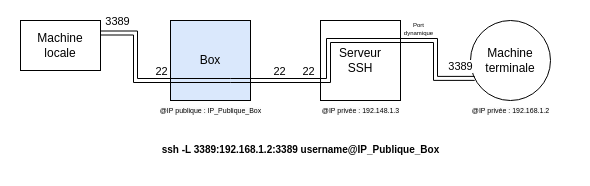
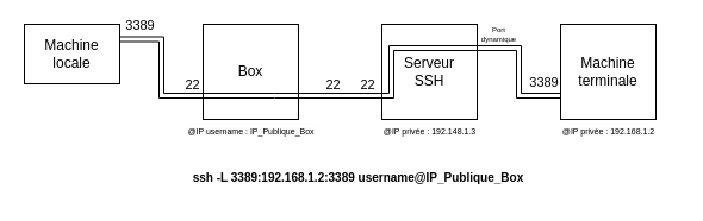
  <mxCell id="0" />
  <mxCell id="1" parent="0" />
  <mxCell id="2" value="Machine locale" style="whiteSpace=wrap;html=1;aspect=fixed;" parent="1" vertex="1"><mxGeometry x="20" y="20" width="80" height="50" as="geometry" /></mxCell>
  <mxCell id="3" style="edgeStyle=orthogonalEdgeStyle;rounded=0;orthogonalLoop=1;jettySize=auto;html=1;entryX=1;entryY=0.25;entryDx=0;entryDy=0;shape=link;exitX=0;exitY=0.75;exitDx=0;exitDy=0;" parent="1" source="14" target="2" edge="1"><mxGeometry relative="1" as="geometry" /></mxCell>
  <mxCell id="4" value="3389" style="edgeLabel;html=1;align=center;verticalAlign=middle;resizable=0;points=[];" parent="3" vertex="1" connectable="0"><mxGeometry x="0.552" y="-1" relative="1" as="geometry"><mxPoint x="-10" y="-11" as="offset" /></mxGeometry></mxCell>
  <mxCell id="5" value="Serveur&lt;div&gt;SSH&lt;/div&gt;" style="whiteSpace=wrap;html=1;aspect=fixed;" parent="1" vertex="1"><mxGeometry x="320" y="20" width="80" height="80" as="geometry" /></mxCell>
- <mxCell id="6" value="Machine terminale" style="ellipse;whiteSpace=wrap;html=1;aspect=fixed;" parent="1" vertex="1"><mxGeometry x="470" y="20" width="80" height="80" as="geometry" /></mxCell>
+ <mxCell id="6" value="Machine terminale" style="whiteSpace=wrap;html=1;aspect=fixed;" parent="1" vertex="1"><mxGeometry x="470" y="20" width="80" height="80" as="geometry" /></mxCell>
  <mxCell id="7" value="ssh -L 3389:192.168.1.2:3389 username@IP_Publique_Box" style="text;align=center;verticalAlign=middle;rounded=0;fontSize=10;fillColor=none;whiteSpace=wrap;fontStyle=1" parent="1" vertex="1"><mxGeometry x="147.5" y="134" width="305" height="30" as="geometry" /></mxCell>
  <mxCell id="8" value="Port&lt;div style=&quot;font-size: 6px;&quot;&gt;dynamique&lt;/div&gt;" style="edgeLabel;html=1;align=center;verticalAlign=middle;resizable=0;points=[];fontSize=6;" parent="1" vertex="1" connectable="0"><mxGeometry x="417" y="28" as="geometry" /></mxCell>
  <mxCell id="9" style="edgeStyle=orthogonalEdgeStyle;rounded=0;orthogonalLoop=1;jettySize=auto;html=1;shape=link;exitX=1;exitY=0.25;exitDx=0;exitDy=0;" parent="1" edge="1"><mxGeometry relative="1" as="geometry"><mxPoint x="408" y="40" as="sourcePoint" /><mxPoint x="320" y="80" as="targetPoint" /><Array as="points"><mxPoint x="328" y="40" /><mxPoint x="328" y="80" /></Array></mxGeometry></mxCell>
  <mxCell id="10" style="edgeStyle=orthogonalEdgeStyle;rounded=0;orthogonalLoop=1;jettySize=auto;html=1;entryX=1;entryY=0.25;entryDx=0;entryDy=0;shape=link;exitX=0;exitY=0.75;exitDx=0;exitDy=0;" parent="1" source="6" target="5" edge="1"><mxGeometry relative="1" as="geometry"><mxPoint x="525" y="120" as="sourcePoint" /><mxPoint x="445" y="80" as="targetPoint" /></mxGeometry></mxCell>
  <mxCell id="11" value="3389" style="edgeLabel;html=1;align=center;verticalAlign=middle;resizable=0;points=[];" parent="10" vertex="1" connectable="0"><mxGeometry x="-0.8" relative="1" as="geometry"><mxPoint x="-4" y="-12" as="offset" /></mxGeometry></mxCell>
  <mxCell id="12" value="" style="edgeStyle=orthogonalEdgeStyle;rounded=0;orthogonalLoop=1;jettySize=auto;html=1;entryX=1;entryY=0.75;entryDx=0;entryDy=0;shape=link;exitX=0;exitY=0.75;exitDx=0;exitDy=0;" parent="1" source="5" target="14" edge="1"><mxGeometry relative="1" as="geometry"><mxPoint x="310" y="80" as="sourcePoint" /><mxPoint x="100" y="40" as="targetPoint" /></mxGeometry></mxCell>
  <mxCell id="13" value="22" style="edgeLabel;html=1;align=center;verticalAlign=middle;resizable=0;points=[];" parent="12" vertex="1" connectable="0"><mxGeometry x="-0.8" relative="1" as="geometry"><mxPoint x="-6" y="-10" as="offset" /></mxGeometry></mxCell>
- <mxCell id="14" value="Box" style="whiteSpace=wrap;html=1;aspect=fixed;fillColor=#dae8fc;" parent="1" vertex="1"><mxGeometry x="170" y="20" width="80" height="80" as="geometry" /></mxCell>
+ <mxCell id="14" value="Box" style="whiteSpace=wrap;html=1;aspect=fixed;" parent="1" vertex="1"><mxGeometry x="170" y="20" width="80" height="80" as="geometry" /></mxCell>
  <mxCell id="15" value="22" style="edgeLabel;html=1;align=center;verticalAlign=middle;resizable=0;points=[];" parent="1" vertex="1" connectable="0"><mxGeometry x="310" y="77" as="geometry"><mxPoint x="-32" y="-7" as="offset" /></mxGeometry></mxCell>
  <mxCell id="16" value="22" style="edgeLabel;html=1;align=center;verticalAlign=middle;resizable=0;points=[];" parent="1" vertex="1" connectable="0"><mxGeometry x="192" y="77" as="geometry"><mxPoint x="-32" y="-7" as="offset" /></mxGeometry></mxCell>
  <mxCell id="17" style="edgeStyle=orthogonalEdgeStyle;rounded=0;orthogonalLoop=1;jettySize=auto;html=1;entryX=1;entryY=0.75;entryDx=0;entryDy=0;shape=link;exitX=0;exitY=0.75;exitDx=0;exitDy=0;" parent="1" source="14" target="14" edge="1"><mxGeometry relative="1" as="geometry"><mxPoint x="200" y="90" as="sourcePoint" /><mxPoint x="110" y="50" as="targetPoint" /><Array as="points"><mxPoint x="230" y="80" /><mxPoint x="230" y="80" /></Array></mxGeometry></mxCell>
  <mxCell id="18" value="&lt;span style=&quot;color: rgb(0, 0, 0); font-family: Helvetica; font-size: 7px; font-style: normal; font-variant-ligatures: normal; font-variant-caps: normal; font-weight: 400; letter-spacing: normal; orphans: 2; text-indent: 0px; text-transform: none; widows: 2; word-spacing: 0px; -webkit-text-stroke-width: 0px; white-space: normal; background-color: rgb(251, 251, 251); text-decoration-thickness: initial; text-decoration-style: initial; text-decoration-color: initial; float: none; display: inline !important;&quot;&gt;@IP privée : 192.148.1.3&lt;/span&gt;" style="text;whiteSpace=wrap;html=1;fontSize=7;align=center;" parent="1" vertex="1"><mxGeometry x="302.5" y="100" width="115" height="20" as="geometry" /></mxCell>
  <mxCell id="19" value="&lt;span style=&quot;color: rgb(0, 0, 0); font-family: Helvetica; font-size: 7px; font-style: normal; font-variant-ligatures: normal; font-variant-caps: normal; font-weight: 400; letter-spacing: normal; orphans: 2; text-indent: 0px; text-transform: none; widows: 2; word-spacing: 0px; -webkit-text-stroke-width: 0px; white-space: normal; background-color: rgb(251, 251, 251); text-decoration-thickness: initial; text-decoration-style: initial; text-decoration-color: initial; float: none; display: inline !important;&quot;&gt;@IP privée : 192.168.1.2&lt;/span&gt;" style="text;whiteSpace=wrap;html=1;fontSize=7;align=center;" parent="1" vertex="1"><mxGeometry x="452.5" y="100" width="115" height="20" as="geometry" /></mxCell>
- <mxCell id="20" value="&lt;span style=&quot;color: rgb(0, 0, 0); font-family: Helvetica; font-size: 7px; font-style: normal; font-variant-ligatures: normal; font-variant-caps: normal; font-weight: 400; letter-spacing: normal; orphans: 2; text-indent: 0px; text-transform: none; widows: 2; word-spacing: 0px; -webkit-text-stroke-width: 0px; white-space: normal; background-color: rgb(251, 251, 251); text-decoration-thickness: initial; text-decoration-style: initial; text-decoration-color: initial; float: none; display: inline !important;&quot;&gt;@IP publique : IP_Publique_Box&lt;/span&gt;" style="text;whiteSpace=wrap;html=1;fontSize=7;align=center;" parent="1" vertex="1"><mxGeometry x="152.5" y="100" width="115" height="20" as="geometry" /></mxCell>
+ <mxCell id="20" value="&lt;span style=&quot;color: rgb(0, 0, 0); font-family: Helvetica; font-size: 7px; font-style: normal; font-variant-ligatures: normal; font-variant-caps: normal; font-weight: 400; letter-spacing: normal; orphans: 2; text-indent: 0px; text-transform: none; widows: 2; word-spacing: 0px; -webkit-text-stroke-width: 0px; white-space: normal; background-color: rgb(251, 251, 251); text-decoration-thickness: initial; text-decoration-style: initial; text-decoration-color: initial; float: none; display: inline !important;&quot;&gt;@IP username : IP_Publique_Box&lt;/span&gt;" style="text;whiteSpace=wrap;html=1;fontSize=7;align=center;" parent="1" vertex="1"><mxGeometry x="152.5" y="100" width="115" height="20" as="geometry" /></mxCell>
